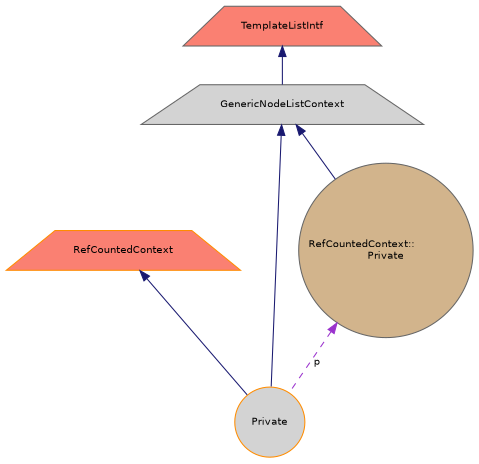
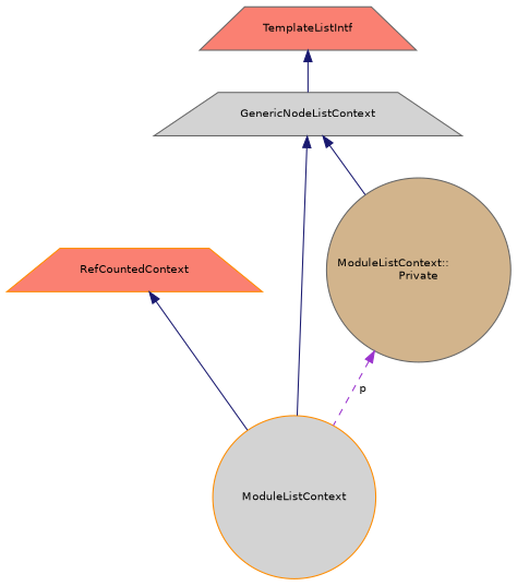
  digraph {
    node [color=gray40 fillcolor=lightgrey fontname=Helvetica fontsize=10 shape=trapezium style=filled]
    edge [color=midnightblue dir=back fontname=Helvetica fontsize=10 labelfontname=Helvetica labelfontsize=10 style=solid]
-   n1 [color=darkorange fontcolor=black height=0.2 label=Private shape=circle width=0.4]
+   n1 [color=darkorange fontcolor=black height=0.2 label=ModuleListContext shape=circle width=0.4]
    n2 [color=darkorange fillcolor=salmon height=0.2 label=RefCountedContext width=0.4]
    n3 [fillcolor=salmon height=0.2 label=TemplateListIntf width=0.4]
    n4 [height=0.2 label=GenericNodeListContext width=0.4]
-   n5 [fillcolor=tan height=0.2 label="RefCountedContext::\lPrivate" shape=circle width=0.4]
+   n5 [fillcolor=tan height=0.2 label="ModuleListContext::\lPrivate" shape=circle width=0.4]
    n2 -> n1
    n3 -> n4
    n4 -> n1
    n4 -> n5
    n5 -> n1 [color=darkorchid3 label=" p" style=dashed]
  }
